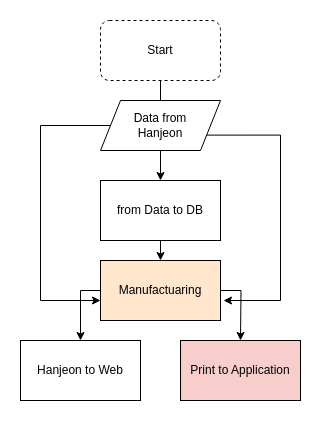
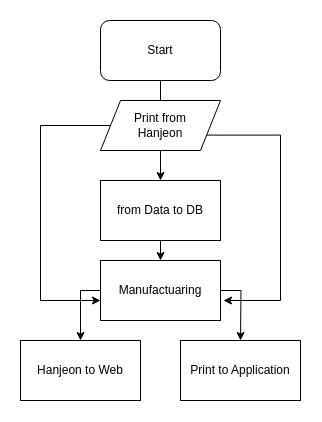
  <mxCell id="0" />
  <mxCell id="1" parent="0" />
  <mxCell id="2" style="edgeStyle=orthogonalEdgeStyle;rounded=0;orthogonalLoop=1;jettySize=auto;html=1;entryX=0.5;entryY=0;entryDx=0;entryDy=0;endArrow=none;" edge="1" parent="1" source="3" target="7"><mxGeometry relative="1" as="geometry" /></mxCell>
- <mxCell id="3" value="Start" style="rounded=1;whiteSpace=wrap;html=1;dashed=1;" vertex="1" parent="1"><mxGeometry x="100" y="20" width="120" height="60" as="geometry" /></mxCell>
+ <mxCell id="3" value="Start" style="rounded=1;whiteSpace=wrap;html=1;" vertex="1" parent="1"><mxGeometry x="100" y="20" width="120" height="60" as="geometry" /></mxCell>
  <mxCell id="4" style="edgeStyle=orthogonalEdgeStyle;rounded=0;orthogonalLoop=1;jettySize=auto;html=1;exitX=0.5;exitY=1;exitDx=0;exitDy=0;" edge="1" parent="1" source="7" target="9"><mxGeometry relative="1" as="geometry"><mxPoint x="160" y="190" as="targetPoint" /><Array as="points"><mxPoint x="160" y="140" /></Array></mxGeometry></mxCell>
  <mxCell id="5" style="edgeStyle=orthogonalEdgeStyle;rounded=0;orthogonalLoop=1;jettySize=auto;html=1;exitX=1;exitY=0.75;exitDx=0;exitDy=0;entryX=1.025;entryY=0.667;entryDx=0;entryDy=0;entryPerimeter=0;" edge="1" parent="1" source="7" target="12"><mxGeometry relative="1" as="geometry"><mxPoint x="320" y="300" as="targetPoint" /><Array as="points"><mxPoint x="280" y="135" /><mxPoint x="280" y="300" /></Array></mxGeometry></mxCell>
  <mxCell id="6" style="edgeStyle=orthogonalEdgeStyle;rounded=0;orthogonalLoop=1;jettySize=auto;html=1;entryX=0;entryY=0.667;entryDx=0;entryDy=0;entryPerimeter=0;" edge="1" parent="1" source="7" target="12"><mxGeometry relative="1" as="geometry"><mxPoint x="40" y="300" as="targetPoint" /><Array as="points"><mxPoint x="40" y="125" /><mxPoint x="40" y="300" /></Array></mxGeometry></mxCell>
- <mxCell id="7" value="Data from &lt;br&gt;Hanjeon" style="shape=parallelogram;perimeter=parallelogramPerimeter;whiteSpace=wrap;html=1;fixedSize=1;" vertex="1" parent="1"><mxGeometry x="100" y="100" width="120" height="50" as="geometry" /></mxCell>
+ <mxCell id="7" value="Print from &lt;br&gt;Hanjeon" style="shape=parallelogram;perimeter=parallelogramPerimeter;whiteSpace=wrap;html=1;fixedSize=1;" vertex="1" parent="1"><mxGeometry x="100" y="100" width="120" height="50" as="geometry" /></mxCell>
  <mxCell id="8" style="edgeStyle=orthogonalEdgeStyle;rounded=0;orthogonalLoop=1;jettySize=auto;html=1;" edge="1" parent="1" source="9"><mxGeometry relative="1" as="geometry"><mxPoint x="160" y="260" as="targetPoint" /></mxGeometry></mxCell>
  <mxCell id="9" value="from Data to DB" style="rounded=0;whiteSpace=wrap;html=1;" vertex="1" parent="1"><mxGeometry x="100" y="180" width="120" height="60" as="geometry" /></mxCell>
  <mxCell id="10" style="edgeStyle=orthogonalEdgeStyle;rounded=0;orthogonalLoop=1;jettySize=auto;html=1;" edge="1" parent="1" source="12"><mxGeometry relative="1" as="geometry"><mxPoint x="80" y="340" as="targetPoint" /></mxGeometry></mxCell>
  <mxCell id="11" style="edgeStyle=orthogonalEdgeStyle;rounded=0;orthogonalLoop=1;jettySize=auto;html=1;" edge="1" parent="1" source="12"><mxGeometry relative="1" as="geometry"><mxPoint x="240" y="340" as="targetPoint" /></mxGeometry></mxCell>
- <mxCell id="12" value="Manufactuaring" style="rounded=0;whiteSpace=wrap;html=1;fillColor=#ffe6cc;" vertex="1" parent="1"><mxGeometry x="100" y="260" width="120" height="60" as="geometry" /></mxCell>
+ <mxCell id="12" value="Manufactuaring" style="rounded=0;whiteSpace=wrap;html=1;" vertex="1" parent="1"><mxGeometry x="100" y="260" width="120" height="60" as="geometry" /></mxCell>
  <mxCell id="13" value="Hanjeon to Web" style="rounded=0;whiteSpace=wrap;html=1;" vertex="1" parent="1"><mxGeometry x="20" y="340" width="120" height="60" as="geometry" /></mxCell>
- <mxCell id="14" value="Print to Application" style="rounded=0;whiteSpace=wrap;html=1;fillColor=#f8cecc;" vertex="1" parent="1"><mxGeometry x="180" y="340" width="120" height="60" as="geometry" /></mxCell>
+ <mxCell id="14" value="Print to Application" style="rounded=0;whiteSpace=wrap;html=1;" vertex="1" parent="1"><mxGeometry x="180" y="340" width="120" height="60" as="geometry" /></mxCell>
